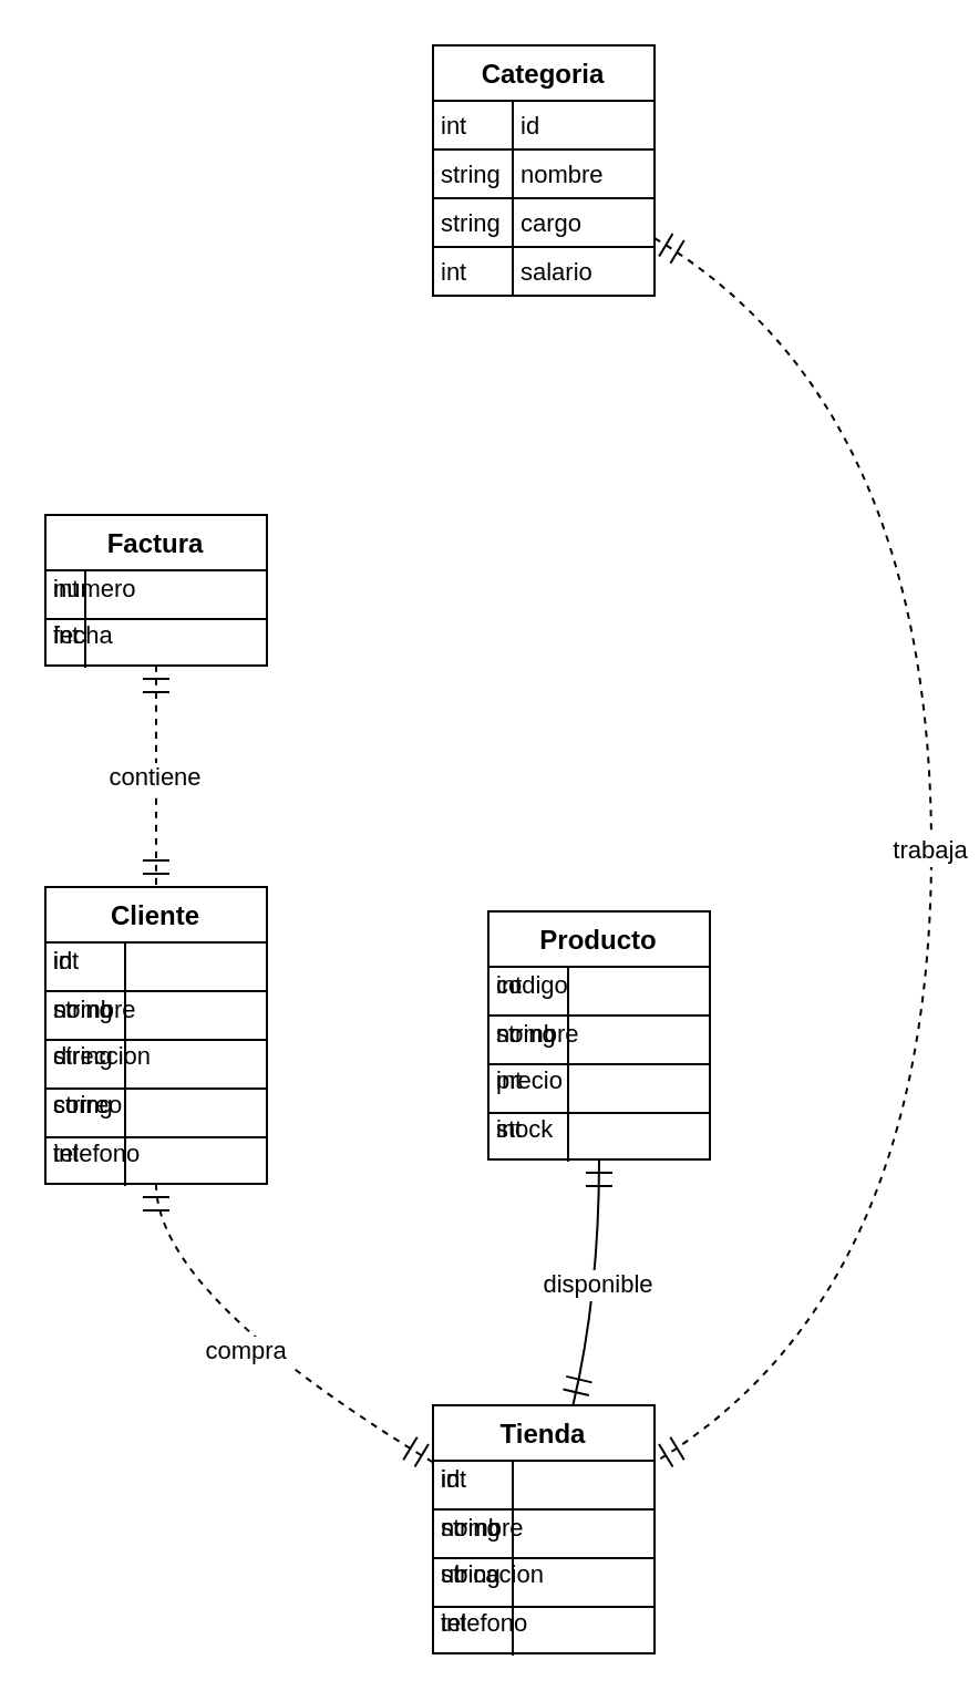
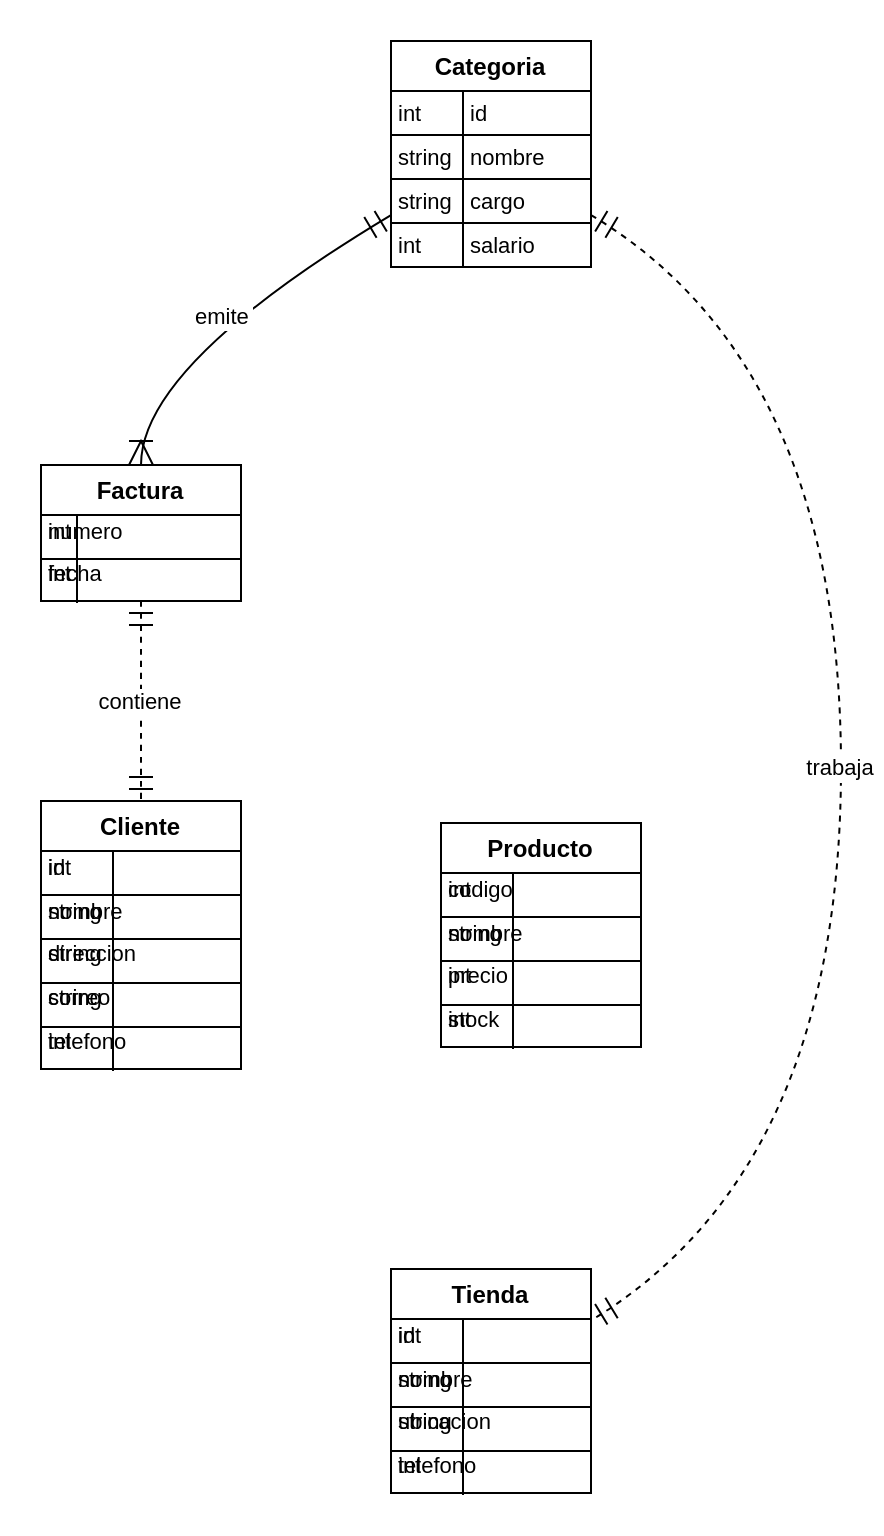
  <mxCell id="0" />
  <mxCell id="1" parent="0" />
  <mxCell id="2" value="Cliente" style="shape=table;startSize=25;container=1;collapsible=0;childLayout=tableLayout;fixedRows=1;rowLines=1;fontStyle=1;align=center;resizeLast=1;" parent="1" vertex="1"><mxGeometry x="20" y="400" width="100" height="134" as="geometry" /></mxCell>
  <mxCell id="3" style="shape=tableRow;horizontal=0;startSize=0;swimlaneHead=0;swimlaneBody=0;fillColor=none;collapsible=0;dropTarget=0;points=[[0,0.5],[1,0.5]];portConstraint=eastwest;top=0;left=0;right=0;bottom=0;" parent="2" vertex="1"><mxGeometry y="22" width="100" height="22" as="geometry" /></mxCell>
  <mxCell id="4" value="int" style="shape=partialRectangle;connectable=0;fillColor=none;top=0;left=0;bottom=0;right=0;align=left;spacingLeft=2;overflow=hidden;fontSize=11;" parent="3" vertex="1"><mxGeometry width="36" height="22" as="geometry" /></mxCell>
  <mxCell id="5" value="id" style="shape=partialRectangle;connectable=0;fillColor=none;top=0;left=0;bottom=0;right=0;align=left;spacingLeft=2;overflow=hidden;fontSize=11;" parent="3" vertex="1"><mxGeometry width="64" height="22" as="geometry" /></mxCell>
  <mxCell id="6" style="shape=tableRow;horizontal=0;startSize=0;swimlaneHead=0;swimlaneBody=0;fillColor=none;collapsible=0;dropTarget=0;points=[[0,0.5],[1,0.5]];portConstraint=eastwest;top=0;left=0;right=0;bottom=0;" parent="2" vertex="1"><mxGeometry y="44" width="100" height="22" as="geometry" /></mxCell>
  <mxCell id="7" value="string" style="shape=partialRectangle;connectable=0;fillColor=none;top=0;left=0;bottom=0;right=0;align=left;spacingLeft=2;overflow=hidden;fontSize=11;" parent="6" vertex="1"><mxGeometry width="36" height="22" as="geometry" /></mxCell>
  <mxCell id="8" value="nombre" style="shape=partialRectangle;connectable=0;fillColor=none;top=0;left=0;bottom=0;right=0;align=left;spacingLeft=2;overflow=hidden;fontSize=11;" parent="6" vertex="1"><mxGeometry width="64" height="22" as="geometry" /></mxCell>
  <mxCell id="9" style="shape=tableRow;horizontal=0;startSize=0;swimlaneHead=0;swimlaneBody=0;fillColor=none;collapsible=0;dropTarget=0;points=[[0,0.5],[1,0.5]];portConstraint=eastwest;top=0;left=0;right=0;bottom=0;" parent="2" vertex="1"><mxGeometry y="65" width="100" height="22" as="geometry" /></mxCell>
  <mxCell id="10" value="string" style="shape=partialRectangle;connectable=0;fillColor=none;top=0;left=0;bottom=0;right=0;align=left;spacingLeft=2;overflow=hidden;fontSize=11;" parent="9" vertex="1"><mxGeometry width="36" height="22" as="geometry" /></mxCell>
  <mxCell id="11" value="direccion" style="shape=partialRectangle;connectable=0;fillColor=none;top=0;left=0;bottom=0;right=0;align=left;spacingLeft=2;overflow=hidden;fontSize=11;" parent="9" vertex="1"><mxGeometry width="64" height="22" as="geometry" /></mxCell>
  <mxCell id="12" style="shape=tableRow;horizontal=0;startSize=0;swimlaneHead=0;swimlaneBody=0;fillColor=none;collapsible=0;dropTarget=0;points=[[0,0.5],[1,0.5]];portConstraint=eastwest;top=0;left=0;right=0;bottom=0;" parent="2" vertex="1"><mxGeometry y="87" width="100" height="22" as="geometry" /></mxCell>
  <mxCell id="13" value="string" style="shape=partialRectangle;connectable=0;fillColor=none;top=0;left=0;bottom=0;right=0;align=left;spacingLeft=2;overflow=hidden;fontSize=11;" parent="12" vertex="1"><mxGeometry width="36" height="22" as="geometry" /></mxCell>
  <mxCell id="14" value="correo" style="shape=partialRectangle;connectable=0;fillColor=none;top=0;left=0;bottom=0;right=0;align=left;spacingLeft=2;overflow=hidden;fontSize=11;" parent="12" vertex="1"><mxGeometry width="64" height="22" as="geometry" /></mxCell>
  <mxCell id="15" style="shape=tableRow;horizontal=0;startSize=0;swimlaneHead=0;swimlaneBody=0;fillColor=none;collapsible=0;dropTarget=0;points=[[0,0.5],[1,0.5]];portConstraint=eastwest;top=0;left=0;right=0;bottom=0;" parent="2" vertex="1"><mxGeometry y="109" width="100" height="22" as="geometry" /></mxCell>
  <mxCell id="16" value="int" style="shape=partialRectangle;connectable=0;fillColor=none;top=0;left=0;bottom=0;right=0;align=left;spacingLeft=2;overflow=hidden;fontSize=11;" parent="15" vertex="1"><mxGeometry width="36" height="22" as="geometry" /></mxCell>
  <mxCell id="17" value="telefono" style="shape=partialRectangle;connectable=0;fillColor=none;top=0;left=0;bottom=0;right=0;align=left;spacingLeft=2;overflow=hidden;fontSize=11;" parent="15" vertex="1"><mxGeometry width="64" height="22" as="geometry" /></mxCell>
  <mxCell id="18" value="Tienda" style="shape=table;startSize=25;container=1;collapsible=0;childLayout=tableLayout;fixedRows=1;rowLines=1;fontStyle=1;align=center;resizeLast=1;" parent="1" vertex="1"><mxGeometry x="195" y="634" width="100" height="112" as="geometry" /></mxCell>
  <mxCell id="19" style="shape=tableRow;horizontal=0;startSize=0;swimlaneHead=0;swimlaneBody=0;fillColor=none;collapsible=0;dropTarget=0;points=[[0,0.5],[1,0.5]];portConstraint=eastwest;top=0;left=0;right=0;bottom=0;" parent="18" vertex="1"><mxGeometry y="22" width="100" height="22" as="geometry" /></mxCell>
  <mxCell id="20" value="int" style="shape=partialRectangle;connectable=0;fillColor=none;top=0;left=0;bottom=0;right=0;align=left;spacingLeft=2;overflow=hidden;fontSize=11;" parent="19" vertex="1"><mxGeometry width="36" height="22" as="geometry" /></mxCell>
  <mxCell id="21" value="id" style="shape=partialRectangle;connectable=0;fillColor=none;top=0;left=0;bottom=0;right=0;align=left;spacingLeft=2;overflow=hidden;fontSize=11;" parent="19" vertex="1"><mxGeometry width="64" height="22" as="geometry" /></mxCell>
  <mxCell id="22" style="shape=tableRow;horizontal=0;startSize=0;swimlaneHead=0;swimlaneBody=0;fillColor=none;collapsible=0;dropTarget=0;points=[[0,0.5],[1,0.5]];portConstraint=eastwest;top=0;left=0;right=0;bottom=0;" parent="18" vertex="1"><mxGeometry y="44" width="100" height="22" as="geometry" /></mxCell>
  <mxCell id="23" value="string" style="shape=partialRectangle;connectable=0;fillColor=none;top=0;left=0;bottom=0;right=0;align=left;spacingLeft=2;overflow=hidden;fontSize=11;" parent="22" vertex="1"><mxGeometry width="36" height="22" as="geometry" /></mxCell>
  <mxCell id="24" value="nombre" style="shape=partialRectangle;connectable=0;fillColor=none;top=0;left=0;bottom=0;right=0;align=left;spacingLeft=2;overflow=hidden;fontSize=11;" parent="22" vertex="1"><mxGeometry width="64" height="22" as="geometry" /></mxCell>
  <mxCell id="25" style="shape=tableRow;horizontal=0;startSize=0;swimlaneHead=0;swimlaneBody=0;fillColor=none;collapsible=0;dropTarget=0;points=[[0,0.5],[1,0.5]];portConstraint=eastwest;top=0;left=0;right=0;bottom=0;" parent="18" vertex="1"><mxGeometry y="65" width="100" height="22" as="geometry" /></mxCell>
  <mxCell id="26" value="string" style="shape=partialRectangle;connectable=0;fillColor=none;top=0;left=0;bottom=0;right=0;align=left;spacingLeft=2;overflow=hidden;fontSize=11;" parent="25" vertex="1"><mxGeometry width="36" height="22" as="geometry" /></mxCell>
  <mxCell id="27" value="ubicacion" style="shape=partialRectangle;connectable=0;fillColor=none;top=0;left=0;bottom=0;right=0;align=left;spacingLeft=2;overflow=hidden;fontSize=11;" parent="25" vertex="1"><mxGeometry width="64" height="22" as="geometry" /></mxCell>
  <mxCell id="28" style="shape=tableRow;horizontal=0;startSize=0;swimlaneHead=0;swimlaneBody=0;fillColor=none;collapsible=0;dropTarget=0;points=[[0,0.5],[1,0.5]];portConstraint=eastwest;top=0;left=0;right=0;bottom=0;" parent="18" vertex="1"><mxGeometry y="87" width="100" height="22" as="geometry" /></mxCell>
  <mxCell id="29" value="int" style="shape=partialRectangle;connectable=0;fillColor=none;top=0;left=0;bottom=0;right=0;align=left;spacingLeft=2;overflow=hidden;fontSize=11;" parent="28" vertex="1"><mxGeometry width="36" height="22" as="geometry" /></mxCell>
  <mxCell id="30" value="telefono" style="shape=partialRectangle;connectable=0;fillColor=none;top=0;left=0;bottom=0;right=0;align=left;spacingLeft=2;overflow=hidden;fontSize=11;" parent="28" vertex="1"><mxGeometry width="64" height="22" as="geometry" /></mxCell>
  <mxCell id="31" value="Categoria" style="shape=table;startSize=25;container=1;collapsible=0;childLayout=tableLayout;fixedRows=1;rowLines=1;fontStyle=1;align=center;resizeLast=1;" parent="1" vertex="1"><mxGeometry x="195" y="20" width="100" height="113" as="geometry" /></mxCell>
  <mxCell id="32" style="shape=tableRow;horizontal=0;startSize=0;swimlaneHead=0;swimlaneBody=0;fillColor=none;collapsible=0;dropTarget=0;points=[[0,0.5],[1,0.5]];portConstraint=eastwest;top=0;left=0;right=0;bottom=0;" parent="31" vertex="1"><mxGeometry y="25" width="100" height="22" as="geometry" /></mxCell>
  <mxCell id="33" value="int" style="shape=partialRectangle;connectable=0;fillColor=none;top=0;left=0;bottom=0;right=0;align=left;spacingLeft=2;overflow=hidden;fontSize=11;" parent="32" vertex="1"><mxGeometry width="36" height="22" as="geometry"><mxRectangle width="36" height="22" as="alternateBounds" /></mxGeometry></mxCell>
  <mxCell id="34" value="id" style="shape=partialRectangle;connectable=0;fillColor=none;top=0;left=0;bottom=0;right=0;align=left;spacingLeft=2;overflow=hidden;fontSize=11;" parent="32" vertex="1"><mxGeometry x="36" width="64" height="22" as="geometry"><mxRectangle width="64" height="22" as="alternateBounds" /></mxGeometry></mxCell>
  <mxCell id="35" style="shape=tableRow;horizontal=0;startSize=0;swimlaneHead=0;swimlaneBody=0;fillColor=none;collapsible=0;dropTarget=0;points=[[0,0.5],[1,0.5]];portConstraint=eastwest;top=0;left=0;right=0;bottom=0;" parent="31" vertex="1"><mxGeometry y="47" width="100" height="22" as="geometry" /></mxCell>
  <mxCell id="36" value="string" style="shape=partialRectangle;connectable=0;fillColor=none;top=0;left=0;bottom=0;right=0;align=left;spacingLeft=2;overflow=hidden;fontSize=11;" parent="35" vertex="1"><mxGeometry width="36" height="22" as="geometry"><mxRectangle width="36" height="22" as="alternateBounds" /></mxGeometry></mxCell>
  <mxCell id="37" value="nombre" style="shape=partialRectangle;connectable=0;fillColor=none;top=0;left=0;bottom=0;right=0;align=left;spacingLeft=2;overflow=hidden;fontSize=11;" parent="35" vertex="1"><mxGeometry x="36" width="64" height="22" as="geometry"><mxRectangle width="64" height="22" as="alternateBounds" /></mxGeometry></mxCell>
  <mxCell id="38" style="shape=tableRow;horizontal=0;startSize=0;swimlaneHead=0;swimlaneBody=0;fillColor=none;collapsible=0;dropTarget=0;points=[[0,0.5],[1,0.5]];portConstraint=eastwest;top=0;left=0;right=0;bottom=0;" parent="31" vertex="1"><mxGeometry y="69" width="100" height="22" as="geometry" /></mxCell>
  <mxCell id="39" value="string" style="shape=partialRectangle;connectable=0;fillColor=none;top=0;left=0;bottom=0;right=0;align=left;spacingLeft=2;overflow=hidden;fontSize=11;" parent="38" vertex="1"><mxGeometry width="36" height="22" as="geometry"><mxRectangle width="36" height="22" as="alternateBounds" /></mxGeometry></mxCell>
  <mxCell id="40" value="cargo" style="shape=partialRectangle;connectable=0;fillColor=none;top=0;left=0;bottom=0;right=0;align=left;spacingLeft=2;overflow=hidden;fontSize=11;" parent="38" vertex="1"><mxGeometry x="36" width="64" height="22" as="geometry"><mxRectangle width="64" height="22" as="alternateBounds" /></mxGeometry></mxCell>
  <mxCell id="41" style="shape=tableRow;horizontal=0;startSize=0;swimlaneHead=0;swimlaneBody=0;fillColor=none;collapsible=0;dropTarget=0;points=[[0,0.5],[1,0.5]];portConstraint=eastwest;top=0;left=0;right=0;bottom=0;" parent="31" vertex="1"><mxGeometry y="91" width="100" height="22" as="geometry" /></mxCell>
  <mxCell id="42" value="int" style="shape=partialRectangle;connectable=0;fillColor=none;top=0;left=0;bottom=0;right=0;align=left;spacingLeft=2;overflow=hidden;fontSize=11;" parent="41" vertex="1"><mxGeometry width="36" height="22" as="geometry"><mxRectangle width="36" height="22" as="alternateBounds" /></mxGeometry></mxCell>
  <mxCell id="43" value="salario" style="shape=partialRectangle;connectable=0;fillColor=none;top=0;left=0;bottom=0;right=0;align=left;spacingLeft=2;overflow=hidden;fontSize=11;" parent="41" vertex="1"><mxGeometry x="36" width="64" height="22" as="geometry"><mxRectangle width="64" height="22" as="alternateBounds" /></mxGeometry></mxCell>
  <mxCell id="44" value="Producto" style="shape=table;startSize=25;container=1;collapsible=0;childLayout=tableLayout;fixedRows=1;rowLines=1;fontStyle=1;align=center;resizeLast=1;" parent="1" vertex="1"><mxGeometry x="220" y="411" width="100" height="112" as="geometry" /></mxCell>
  <mxCell id="45" style="shape=tableRow;horizontal=0;startSize=0;swimlaneHead=0;swimlaneBody=0;fillColor=none;collapsible=0;dropTarget=0;points=[[0,0.5],[1,0.5]];portConstraint=eastwest;top=0;left=0;right=0;bottom=0;" parent="44" vertex="1"><mxGeometry y="22" width="100" height="22" as="geometry" /></mxCell>
  <mxCell id="46" value="int" style="shape=partialRectangle;connectable=0;fillColor=none;top=0;left=0;bottom=0;right=0;align=left;spacingLeft=2;overflow=hidden;fontSize=11;" parent="45" vertex="1"><mxGeometry width="36" height="22" as="geometry" /></mxCell>
  <mxCell id="47" value="codigo" style="shape=partialRectangle;connectable=0;fillColor=none;top=0;left=0;bottom=0;right=0;align=left;spacingLeft=2;overflow=hidden;fontSize=11;" parent="45" vertex="1"><mxGeometry width="64" height="22" as="geometry" /></mxCell>
  <mxCell id="48" style="shape=tableRow;horizontal=0;startSize=0;swimlaneHead=0;swimlaneBody=0;fillColor=none;collapsible=0;dropTarget=0;points=[[0,0.5],[1,0.5]];portConstraint=eastwest;top=0;left=0;right=0;bottom=0;" parent="44" vertex="1"><mxGeometry y="44" width="100" height="22" as="geometry" /></mxCell>
  <mxCell id="49" value="string" style="shape=partialRectangle;connectable=0;fillColor=none;top=0;left=0;bottom=0;right=0;align=left;spacingLeft=2;overflow=hidden;fontSize=11;" parent="48" vertex="1"><mxGeometry width="36" height="22" as="geometry" /></mxCell>
  <mxCell id="50" value="nombre" style="shape=partialRectangle;connectable=0;fillColor=none;top=0;left=0;bottom=0;right=0;align=left;spacingLeft=2;overflow=hidden;fontSize=11;" parent="48" vertex="1"><mxGeometry width="64" height="22" as="geometry" /></mxCell>
  <mxCell id="51" style="shape=tableRow;horizontal=0;startSize=0;swimlaneHead=0;swimlaneBody=0;fillColor=none;collapsible=0;dropTarget=0;points=[[0,0.5],[1,0.5]];portConstraint=eastwest;top=0;left=0;right=0;bottom=0;" parent="44" vertex="1"><mxGeometry y="65" width="100" height="22" as="geometry" /></mxCell>
  <mxCell id="52" value="int" style="shape=partialRectangle;connectable=0;fillColor=none;top=0;left=0;bottom=0;right=0;align=left;spacingLeft=2;overflow=hidden;fontSize=11;" parent="51" vertex="1"><mxGeometry width="36" height="22" as="geometry" /></mxCell>
  <mxCell id="53" value="precio" style="shape=partialRectangle;connectable=0;fillColor=none;top=0;left=0;bottom=0;right=0;align=left;spacingLeft=2;overflow=hidden;fontSize=11;" parent="51" vertex="1"><mxGeometry width="64" height="22" as="geometry" /></mxCell>
  <mxCell id="54" style="shape=tableRow;horizontal=0;startSize=0;swimlaneHead=0;swimlaneBody=0;fillColor=none;collapsible=0;dropTarget=0;points=[[0,0.5],[1,0.5]];portConstraint=eastwest;top=0;left=0;right=0;bottom=0;" parent="44" vertex="1"><mxGeometry y="87" width="100" height="22" as="geometry" /></mxCell>
  <mxCell id="55" value="int" style="shape=partialRectangle;connectable=0;fillColor=none;top=0;left=0;bottom=0;right=0;align=left;spacingLeft=2;overflow=hidden;fontSize=11;" parent="54" vertex="1"><mxGeometry width="36" height="22" as="geometry" /></mxCell>
  <mxCell id="56" value="stock" style="shape=partialRectangle;connectable=0;fillColor=none;top=0;left=0;bottom=0;right=0;align=left;spacingLeft=2;overflow=hidden;fontSize=11;" parent="54" vertex="1"><mxGeometry width="64" height="22" as="geometry" /></mxCell>
  <mxCell id="57" value="Factura" style="shape=table;startSize=25;container=1;collapsible=0;childLayout=tableLayout;fixedRows=1;rowLines=1;fontStyle=1;align=center;resizeLast=1;" parent="1" vertex="1"><mxGeometry x="20" y="232" width="100" height="68" as="geometry" /></mxCell>
  <mxCell id="58" style="shape=tableRow;horizontal=0;startSize=0;swimlaneHead=0;swimlaneBody=0;fillColor=none;collapsible=0;dropTarget=0;points=[[0,0.5],[1,0.5]];portConstraint=eastwest;top=0;left=0;right=0;bottom=0;" parent="57" vertex="1"><mxGeometry y="22" width="100" height="22" as="geometry" /></mxCell>
  <mxCell id="59" value="int" style="shape=partialRectangle;connectable=0;fillColor=none;top=0;left=0;bottom=0;right=0;align=left;spacingLeft=2;overflow=hidden;fontSize=11;" parent="58" vertex="1"><mxGeometry width="18" height="22" as="geometry" /></mxCell>
  <mxCell id="60" value="numero" style="shape=partialRectangle;connectable=0;fillColor=none;top=0;left=0;bottom=0;right=0;align=left;spacingLeft=2;overflow=hidden;fontSize=11;" parent="58" vertex="1"><mxGeometry width="82" height="22" as="geometry" /></mxCell>
  <mxCell id="61" style="shape=tableRow;horizontal=0;startSize=0;swimlaneHead=0;swimlaneBody=0;fillColor=none;collapsible=0;dropTarget=0;points=[[0,0.5],[1,0.5]];portConstraint=eastwest;top=0;left=0;right=0;bottom=0;" parent="57" vertex="1"><mxGeometry y="43" width="100" height="22" as="geometry" /></mxCell>
  <mxCell id="62" value="int" style="shape=partialRectangle;connectable=0;fillColor=none;top=0;left=0;bottom=0;right=0;align=left;spacingLeft=2;overflow=hidden;fontSize=11;" parent="61" vertex="1"><mxGeometry width="18" height="22" as="geometry" /></mxCell>
  <mxCell id="63" value="fecha" style="shape=partialRectangle;connectable=0;fillColor=none;top=0;left=0;bottom=0;right=0;align=left;spacingLeft=2;overflow=hidden;fontSize=11;" parent="61" vertex="1"><mxGeometry width="82" height="22" as="geometry" /></mxCell>
- <mxCell id="64" value="compra" style="curved=1;dashed=1;startArrow=ERmandOne;startSize=10;;endArrow=ERmandOne;endSize=10;;exitX=0.5;exitY=1;entryX=0;entryY=0.23;" parent="1" source="2" target="18" edge="1"><mxGeometry relative="1" as="geometry"><Array as="points"><mxPoint x="70" y="584" /></Array></mxGeometry></mxCell>
  <mxCell id="65" value="contiene" style="curved=1;startArrow=ERmandOne;startSize=10;endArrow=ERmandOne;endSize=10;exitX=0.5;exitY=1;entryX=0.5;entryY=0;dashed=1;" parent="1" source="57" target="2" edge="1"><mxGeometry relative="1" as="geometry"><Array as="points" /></mxGeometry></mxCell>
- <mxCell id="66" value="disponible" style="curved=1;startArrow=ERmandOne;startSize=10;;endArrow=ERmandOne;endSize=10;;exitX=0.5;exitY=1;entryX=0.632;entryY=0;" parent="1" source="44" target="18" edge="1"><mxGeometry relative="1" as="geometry"><Array as="points"><mxPoint x="270" y="584" /></Array></mxGeometry></mxCell>
  <mxCell id="67" value="trabaja" style="curved=1;startArrow=ERmandOne;startSize=10;endArrow=ERmandOne;endSize=10;exitX=1;exitY=0.77;entryX=1;entryY=0.23;dashed=1;" parent="1" source="31" target="18" edge="1"><mxGeometry relative="1" as="geometry"><Array as="points"><mxPoint x="420" y="182" /><mxPoint x="420" y="584" /></Array></mxGeometry></mxCell>
+ <mxCell id="68" value="emite" style="curved=1;startArrow=ERmandOne;startSize=10;;endArrow=ERoneToMany;endSize=10;;exitX=0;exitY=0.77;entryX=0.5;entryY=0;" parent="1" source="31" target="57" edge="1"><mxGeometry relative="1" as="geometry"><Array as="points"><mxPoint x="70" y="182" /></Array></mxGeometry></mxCell>
